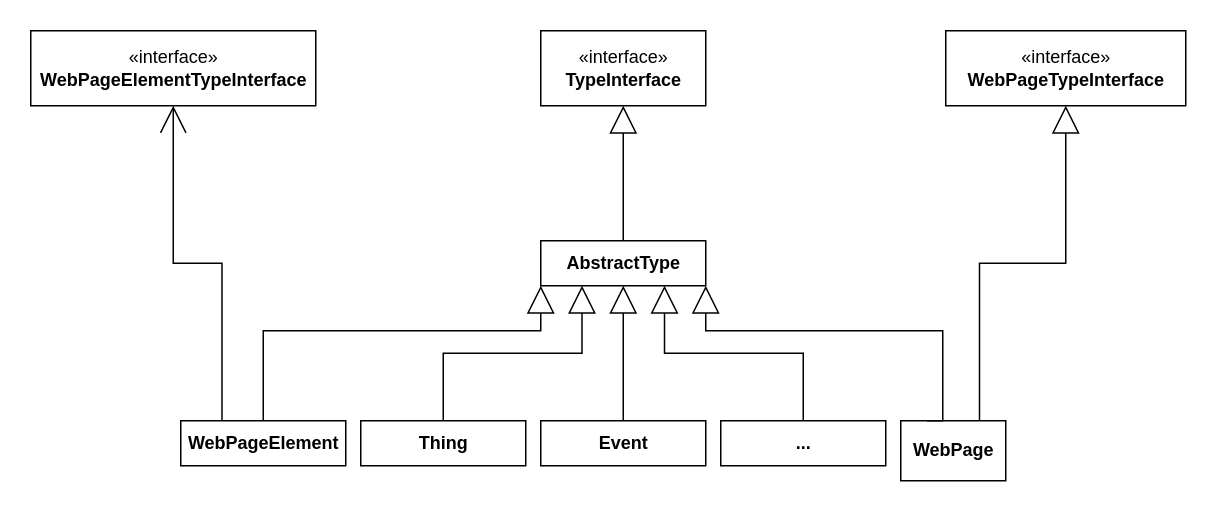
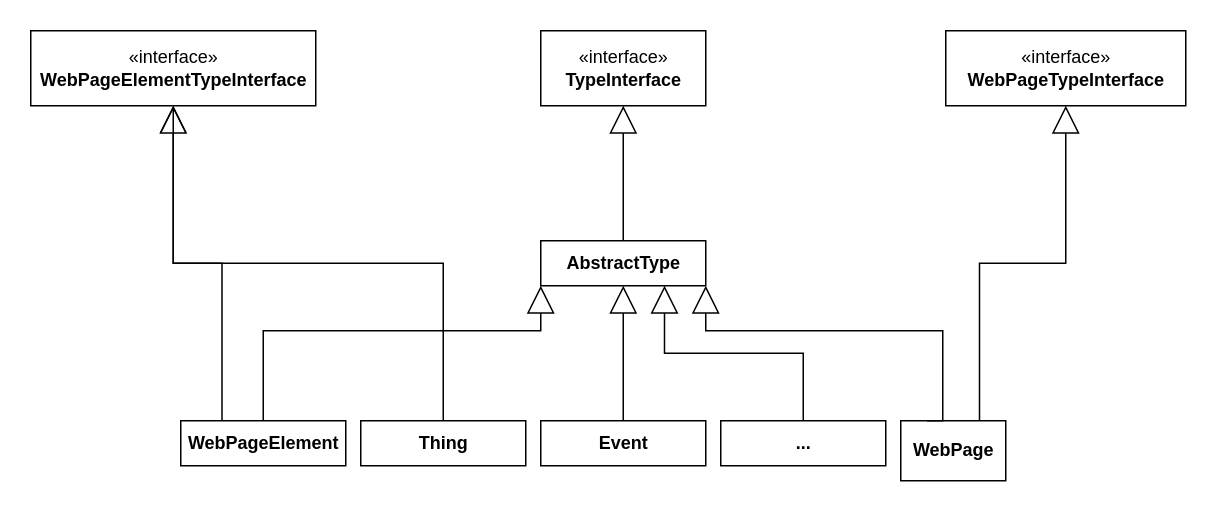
  <mxCell id="0" />
  <mxCell id="1" parent="0" />
  <mxCell id="2" value="«interface»&lt;br&gt;&lt;b&gt;TypeInterface&lt;/b&gt;" style="html=1;" vertex="1" parent="1"><mxGeometry x="360" y="20" width="110" height="50" as="geometry" /></mxCell>
  <mxCell id="3" value="&lt;b&gt;AbstractType&lt;/b&gt;" style="html=1;" vertex="1" parent="1"><mxGeometry x="360" y="160" width="110" height="30" as="geometry" /></mxCell>
  <mxCell id="4" value="" style="endArrow=block;endSize=16;endFill=0;html=1;entryX=0.5;entryY=1;entryDx=0;entryDy=0;exitX=0.5;exitY=0;exitDx=0;exitDy=0;" edge="1" parent="1" source="3" target="2"><mxGeometry width="160" relative="1" as="geometry"><mxPoint x="380" y="330" as="sourcePoint" /><mxPoint x="540" y="330" as="targetPoint" /></mxGeometry></mxCell>
  <mxCell id="5" value="&lt;b&gt;Thing&lt;/b&gt;" style="html=1;" vertex="1" parent="1"><mxGeometry x="240" y="280" width="110" height="30" as="geometry" /></mxCell>
  <mxCell id="6" value="&lt;b&gt;Event&lt;/b&gt;" style="html=1;" vertex="1" parent="1"><mxGeometry x="360" y="280" width="110" height="30" as="geometry" /></mxCell>
  <mxCell id="7" value="&lt;b&gt;WebPage&lt;/b&gt;" style="html=1;" vertex="1" parent="1"><mxGeometry x="600" y="280" width="70" height="40" as="geometry" /></mxCell>
  <mxCell id="8" value="&lt;b&gt;...&lt;/b&gt;" style="html=1;" vertex="1" parent="1"><mxGeometry x="480" y="280" width="110" height="30" as="geometry" /></mxCell>
  <mxCell id="9" value="" style="endArrow=block;endSize=16;endFill=0;html=1;exitX=0.5;exitY=0;exitDx=0;exitDy=0;edgeStyle=orthogonalEdgeStyle;rounded=0;entryX=0.5;entryY=1;entryDx=0;entryDy=0;" edge="1" parent="1" source="6" target="3"><mxGeometry width="160" relative="1" as="geometry"><mxPoint x="315" y="280" as="sourcePoint" /><mxPoint x="397.5" y="200" as="targetPoint" /></mxGeometry></mxCell>
  <mxCell id="10" value="" style="endArrow=block;endSize=16;endFill=0;html=1;exitX=0.5;exitY=0;exitDx=0;exitDy=0;edgeStyle=orthogonalEdgeStyle;rounded=0;entryX=0.75;entryY=1;entryDx=0;entryDy=0;" edge="1" parent="1" source="8" target="3"><mxGeometry width="160" relative="1" as="geometry"><mxPoint x="445" y="280" as="sourcePoint" /><mxPoint x="425" y="200" as="targetPoint" /></mxGeometry></mxCell>
  <mxCell id="11" value="«interface»&lt;br&gt;&lt;b&gt;WebPageTypeInterface&lt;/b&gt;" style="html=1;" vertex="1" parent="1"><mxGeometry x="630" y="20" width="160" height="50" as="geometry" /></mxCell>
  <mxCell id="12" value="" style="endArrow=block;endSize=16;endFill=0;html=1;entryX=0.5;entryY=1;entryDx=0;entryDy=0;exitX=0.75;exitY=0;exitDx=0;exitDy=0;edgeStyle=orthogonalEdgeStyle;rounded=0;" edge="1" parent="1" source="7" target="11"><mxGeometry width="160" relative="1" as="geometry"><mxPoint x="790" y="230" as="sourcePoint" /><mxPoint x="425" y="80" as="targetPoint" /></mxGeometry></mxCell>
  <mxCell id="13" value="" style="endArrow=block;endSize=16;endFill=0;html=1;exitX=0.25;exitY=0;exitDx=0;exitDy=0;edgeStyle=orthogonalEdgeStyle;rounded=0;entryX=1;entryY=1;entryDx=0;entryDy=0;" edge="1" parent="1" source="7" target="3"><mxGeometry width="160" relative="1" as="geometry"><mxPoint x="545" y="280" as="sourcePoint" /><mxPoint x="452.5" y="200" as="targetPoint" /><Array as="points"><mxPoint x="628" y="220" /><mxPoint x="470" y="220" /></Array></mxGeometry></mxCell>
  <mxCell id="14" value="&lt;b&gt;WebPageElement&lt;/b&gt;" style="html=1;" vertex="1" parent="1"><mxGeometry x="120" y="280" width="110" height="30" as="geometry" /></mxCell>
  <mxCell id="15" value="" style="endArrow=block;endSize=16;endFill=0;html=1;exitX=0.5;exitY=0;exitDx=0;exitDy=0;entryX=0;entryY=1;entryDx=0;entryDy=0;edgeStyle=orthogonalEdgeStyle;rounded=0;" edge="1" parent="1" source="14" target="3"><mxGeometry width="160" relative="1" as="geometry"><mxPoint x="425" y="170" as="sourcePoint" /><mxPoint x="190" y="120" as="targetPoint" /><Array as="points"><mxPoint x="175" y="220" /><mxPoint x="360" y="220" /></Array></mxGeometry></mxCell>
- <mxCell id="16" value="" style="endArrow=block;endSize=16;endFill=0;html=1;entryX=0.25;entryY=1;entryDx=0;entryDy=0;exitX=0.5;exitY=0;exitDx=0;exitDy=0;edgeStyle=orthogonalEdgeStyle;rounded=0;" edge="1" parent="1" source="5" target="3"><mxGeometry width="160" relative="1" as="geometry"><mxPoint x="425" y="170" as="sourcePoint" /><mxPoint x="425" y="80" as="targetPoint" /></mxGeometry></mxCell>
+ <mxCell id="16" value="" style="endArrow=block;endSize=16;endFill=0;html=1;exitX=0.5;exitY=0;exitDx=0;exitDy=0;edgeStyle=orthogonalEdgeStyle;rounded=0;" edge="1" parent="1" source="5" target="17"><mxGeometry width="160" relative="1" as="geometry"><mxPoint x="425" y="170" as="sourcePoint" /><mxPoint x="425" y="80" as="targetPoint" /></mxGeometry></mxCell>
  <mxCell id="17" value="«interface»&lt;br&gt;&lt;b&gt;WebPageElementTypeInterface&lt;/b&gt;" style="html=1;" vertex="1" parent="1"><mxGeometry x="20" y="20" width="190" height="50" as="geometry" /></mxCell>
  <mxCell id="18" value="" style="endArrow=open;endSize=16;endFill=0;html=1;entryX=0.5;entryY=1;entryDx=0;entryDy=0;exitX=0.25;exitY=0;exitDx=0;exitDy=0;edgeStyle=orthogonalEdgeStyle;rounded=0;" edge="1" parent="1" source="14" target="17"><mxGeometry width="160" relative="1" as="geometry"><mxPoint x="425" y="170" as="sourcePoint" /><mxPoint x="425" y="80" as="targetPoint" /></mxGeometry></mxCell>
